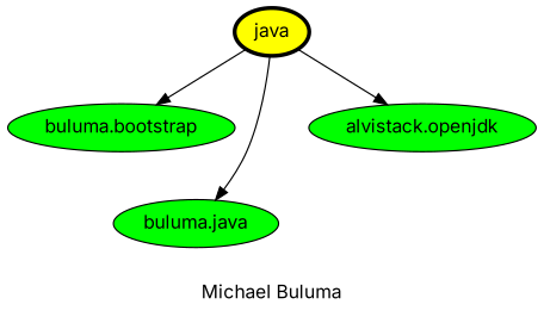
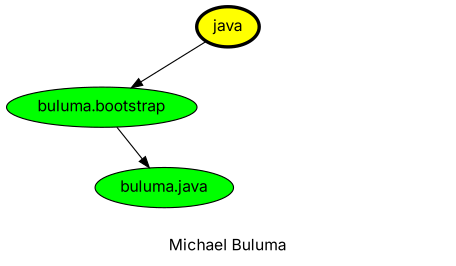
  digraph {
    fontname=Inter
    label="Michael Buluma"
    node [fillcolor=green fontname=Inter style=filled]
    edge [fontname=Inter]
    n1 [fillcolor=yellow label=java penwidth=3]
    "buluma.bootstrap"
    "buluma.java"
-   "alvistack.openjdk"
    n1 -> "buluma.bootstrap"
-   n1 -> "buluma.java"
-   n1 -> "alvistack.openjdk"
+   "buluma.bootstrap" -> "buluma.java"
  }
